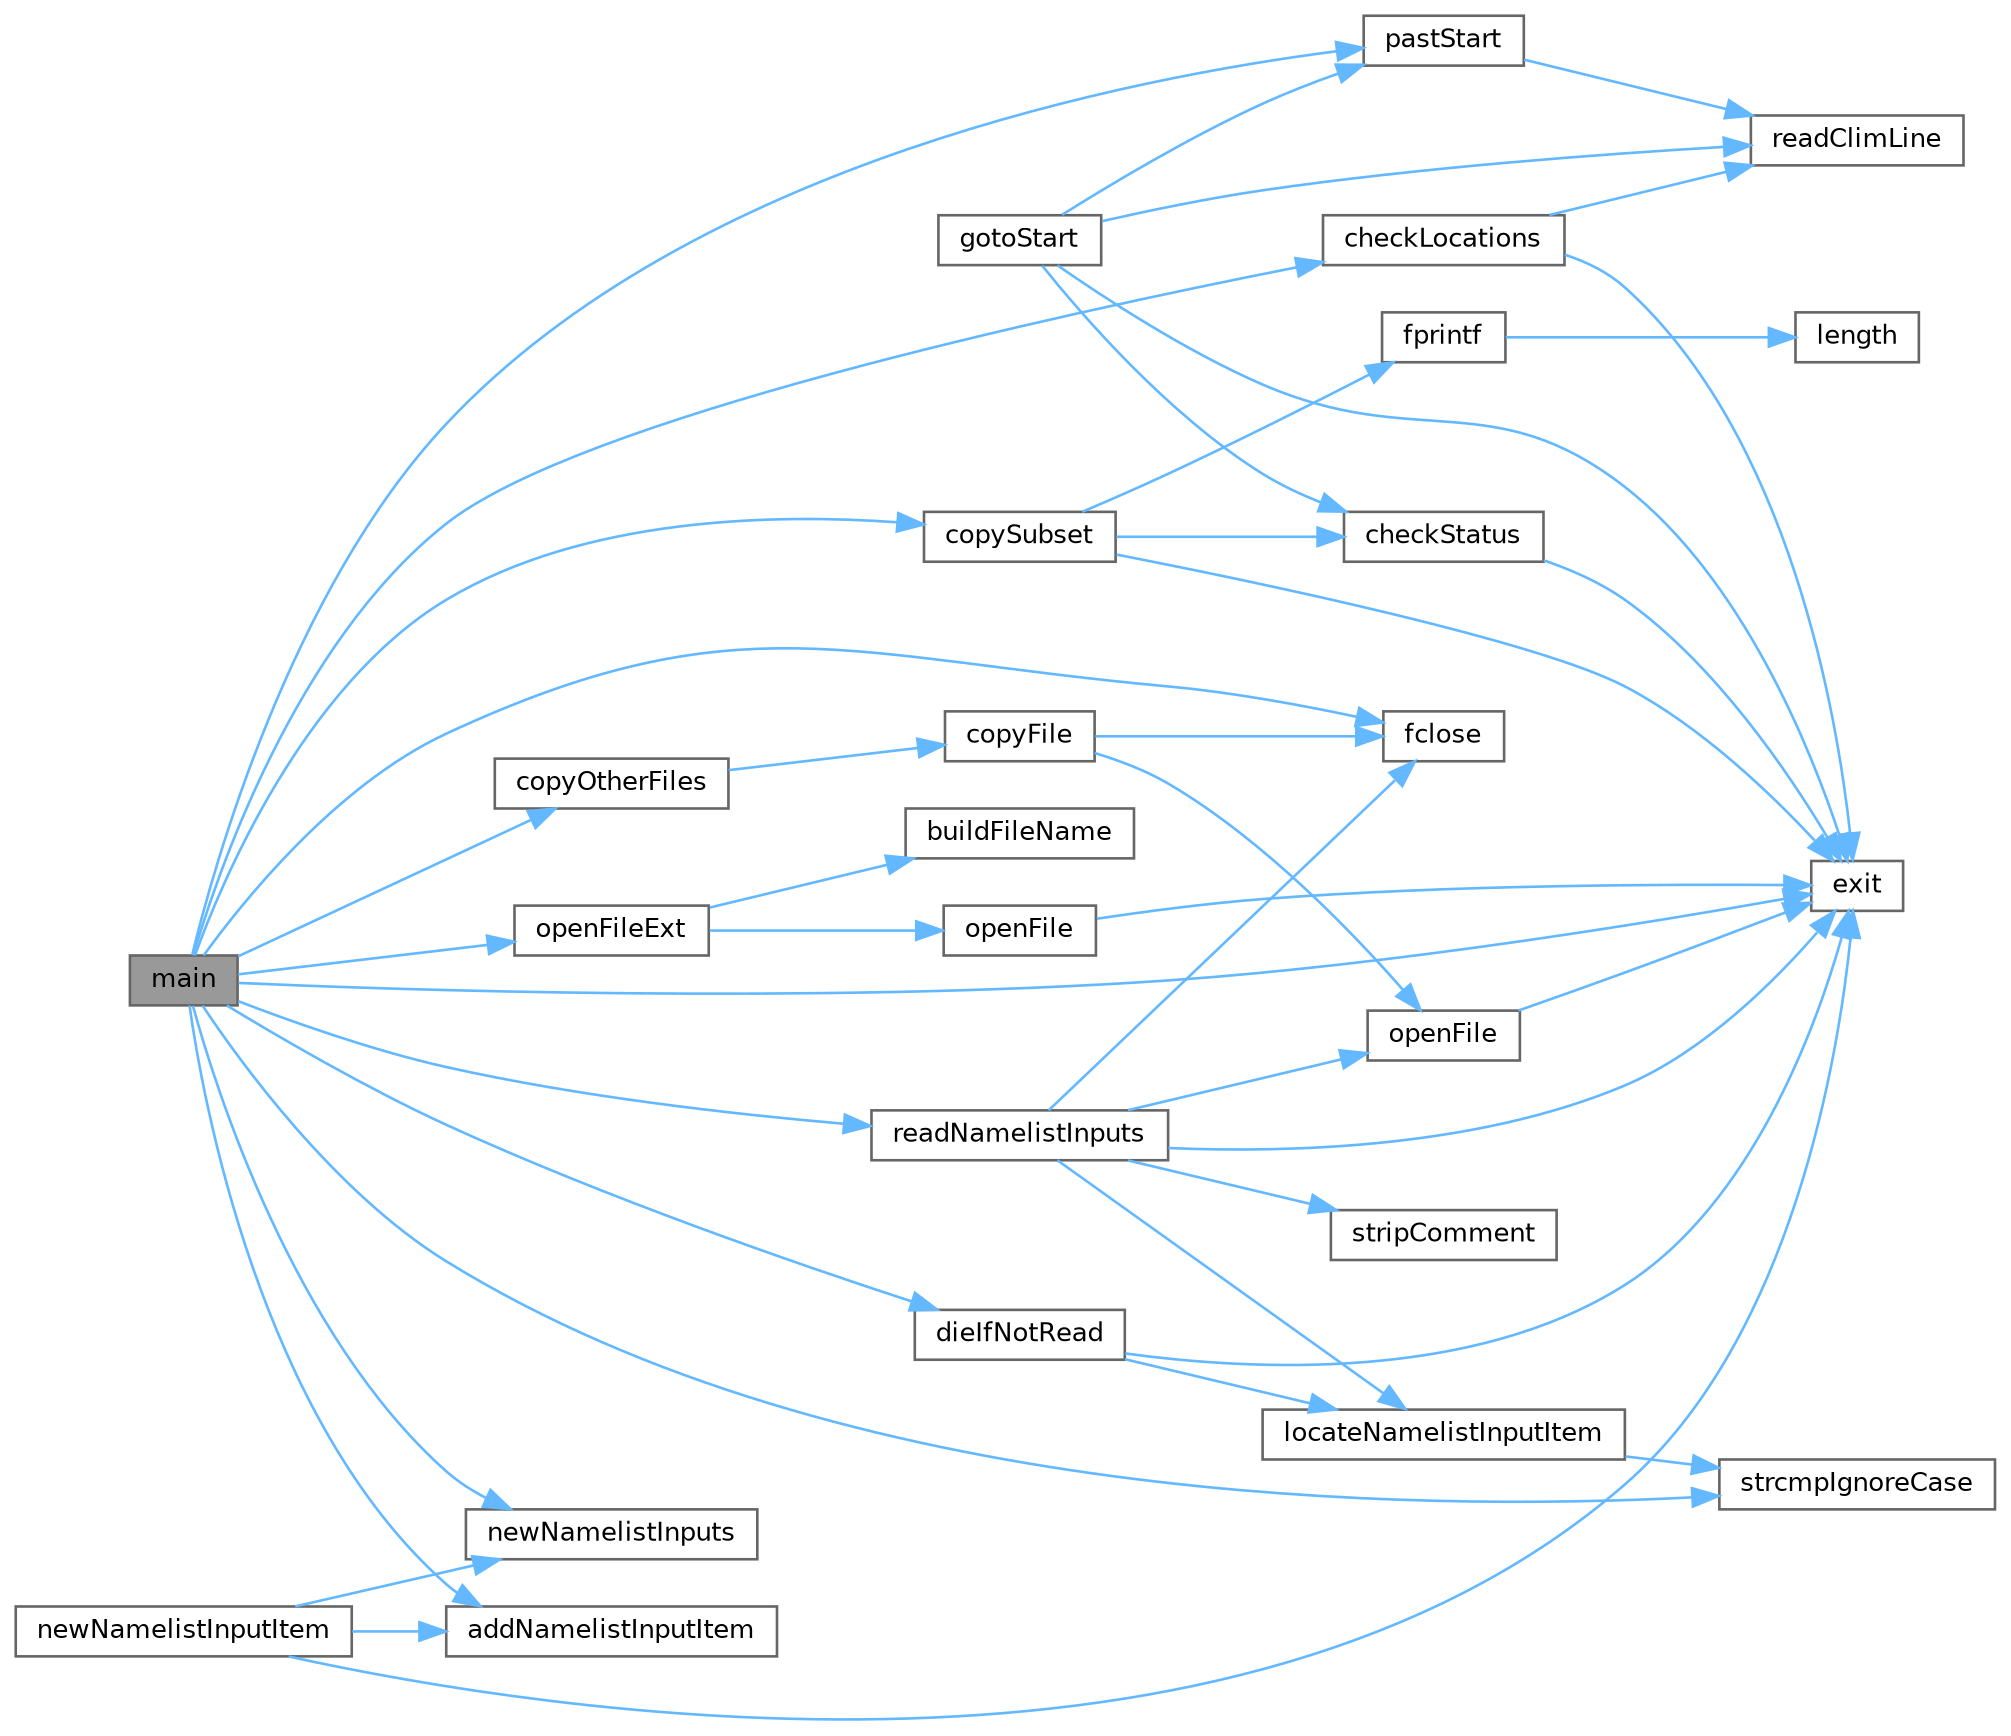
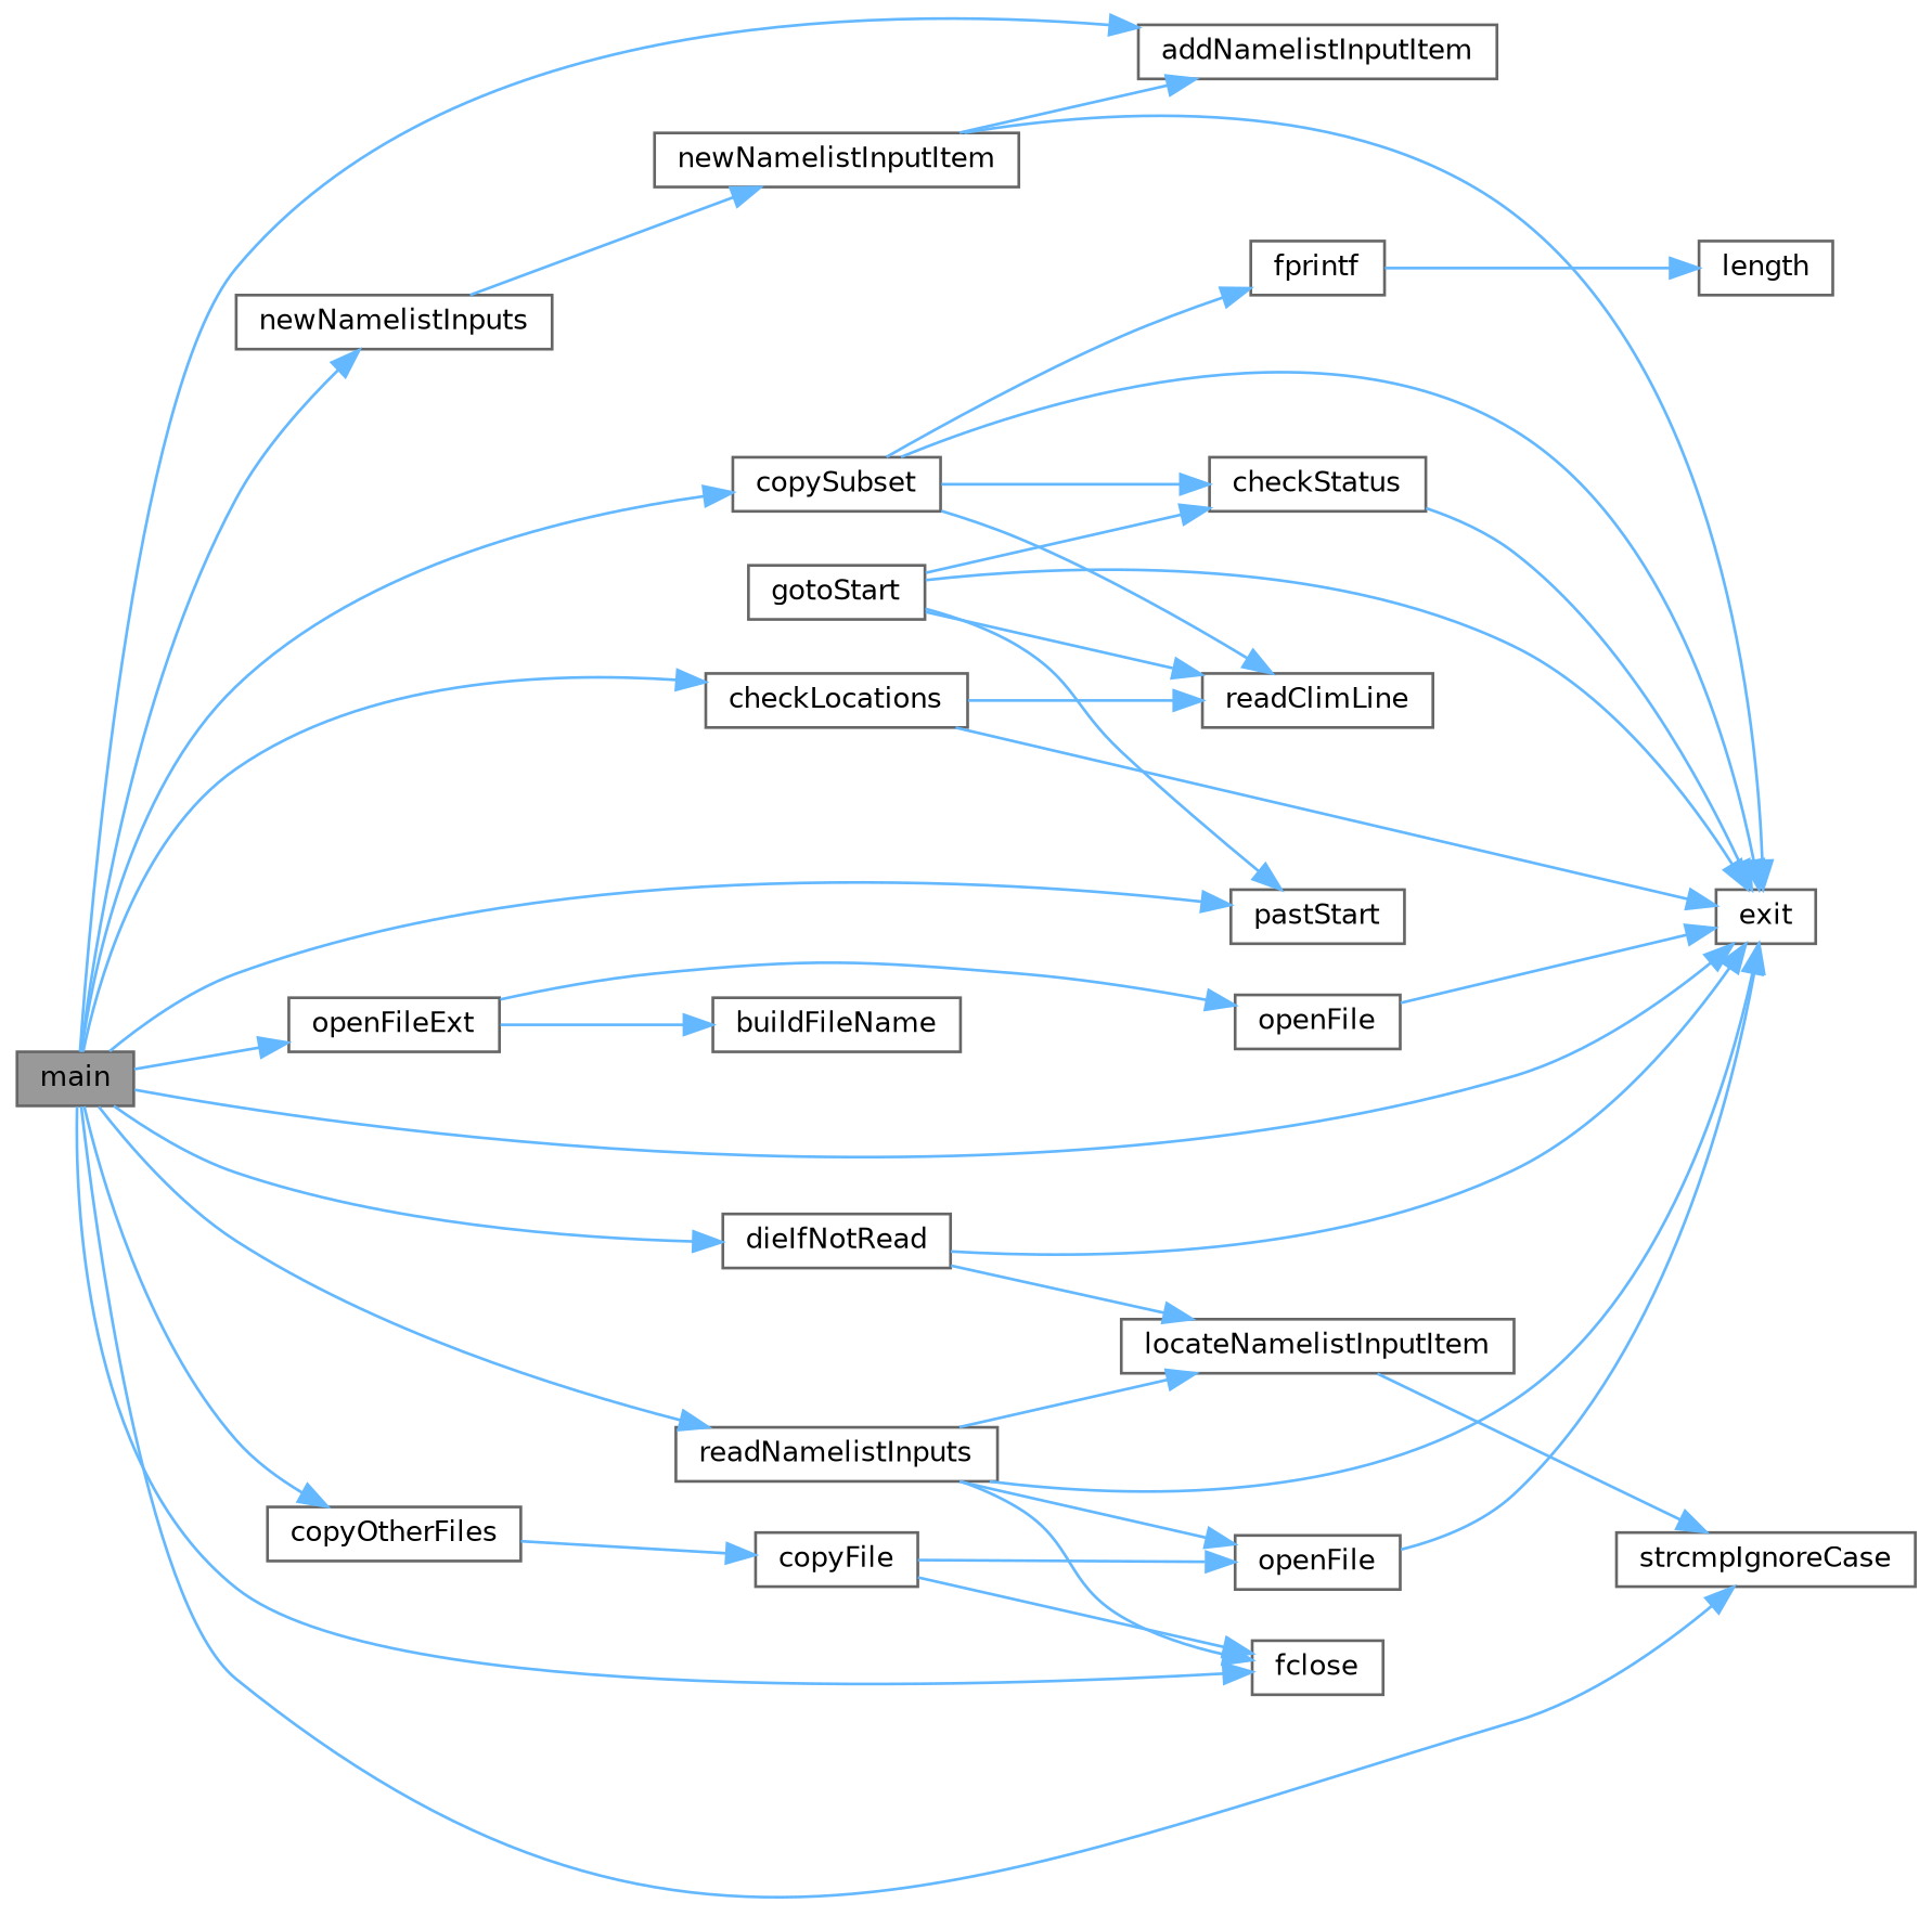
  digraph {
    rankdir=LR
    node [color=grey40 fillcolor=white fontname=Helvetica fontsize=10 shape=box style=filled]
    edge [color=steelblue1 fontname=Helvetica fontsize=10 labelfontname=Helvetica labelfontsize=10 style=solid]
    n1 [color=gray40 fillcolor=grey60 fontcolor=black height=0.2 label=main width=0.4]
    n2 [height=0.2 label=addNamelistInputItem width=0.4]
    n3 [height=0.2 label=exit width=0.4]
    n4 [height=0.2 label=checkLocations width=0.4]
    n5 [height=0.2 label=copyOtherFiles width=0.4]
    n6 [height=0.2 label=fclose width=0.4]
    n7 [height=0.2 label=copySubset width=0.4]
    n8 [height=0.2 label=dieIfNotRead width=0.4]
    n9 [height=0.2 label=strcmpIgnoreCase width=0.4]
    n10 [height=0.2 label=newNamelistInputs width=0.4]
    n11 [height=0.2 label=openFileExt width=0.4]
    n12 [height=0.2 label=readNamelistInputs width=0.4]
    n13 [height=0.2 label=pastStart width=0.4]
    n14 [height=0.2 label=readClimLine width=0.4]
    n15 [height=0.2 label=copyFile width=0.4]
    n16 [height=0.2 label=checkStatus width=0.4]
    n17 [height=0.2 label=fprintf width=0.4]
    n18 [height=0.2 label=locateNamelistInputItem width=0.4]
    n19 [height=0.2 label=gotoStart width=0.4]
    n20 [height=0.2 label=newNamelistInputItem width=0.4]
    n21 [height=0.2 label=buildFileName width=0.4]
    n22 [height=0.2 label=openFile width=0.4]
    n23 [height=0.2 label=openFile width=0.4]
-   n24 [height=0.2 label=stripComment width=0.4]
    n25 [height=0.2 label=length width=0.4]
    n1 -> n2
    n1 -> n3
    n1 -> n4
    n1 -> n5
    n1 -> n6
    n1 -> n7
    n1 -> n8
    n1 -> n9
    n1 -> n10
    n1 -> n11
    n1 -> n12
    n1 -> n13
    n4 -> n3
    n4 -> n14
    n5 -> n15
    n7 -> n3
-   n13 -> n14
+   n7 -> n14
    n7 -> n16
    n7 -> n17
    n8 -> n3
    n8 -> n18
-   n20 -> n10
+   n10 -> n20
    n11 -> n21
    n11 -> n22
    n12 -> n3
    n12 -> n6
    n12 -> n18
    n12 -> n23
-   n12 -> n24
    n15 -> n6
    n15 -> n23
    n16 -> n3
    n17 -> n25
    n18 -> n9
    n19 -> n3
    n19 -> n13
    n19 -> n14
    n19 -> n16
    n20 -> n2
    n20 -> n3
    n22 -> n3
    n23 -> n3
  }
